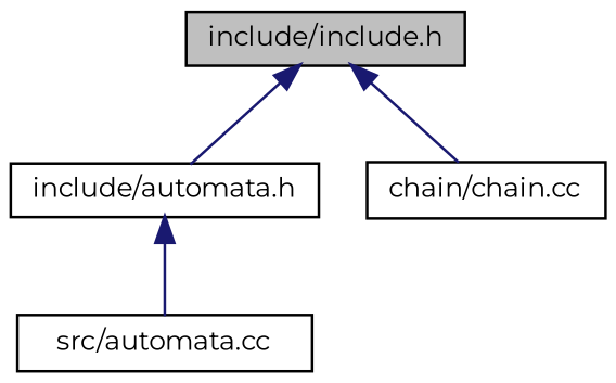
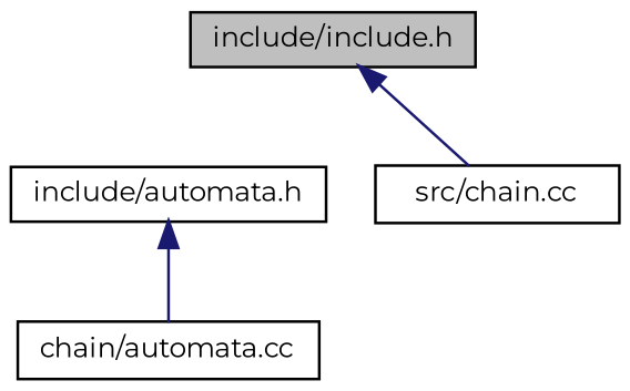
  digraph {
    fontname=Montserrat
    node [color=black fillcolor=white fontname=Montserrat fontsize=10 shape=record style=filled]
    edge [color=midnightblue dir=back fontname=Montserrat fontsize=10 labelfontname=Helvetica labelfontsize=10 style=solid]
    n1 [fillcolor=grey75 fontcolor=black height=0.2 label="include/include.h" width=0.4]
    n2 [height=0.2 label="include/automata.h" width=0.4]
-   n3 [height=0.2 label="chain/chain.cc" width=0.4]
-   n4 [height=0.2 label="src/automata.cc" width=0.4]
-   n1 -> n2
+   n3 [height=0.2 label="src/chain.cc" width=0.4]
+   n4 [height=0.2 label="chain/automata.cc" width=0.4]
    n1 -> n3
    n2 -> n4
  }
